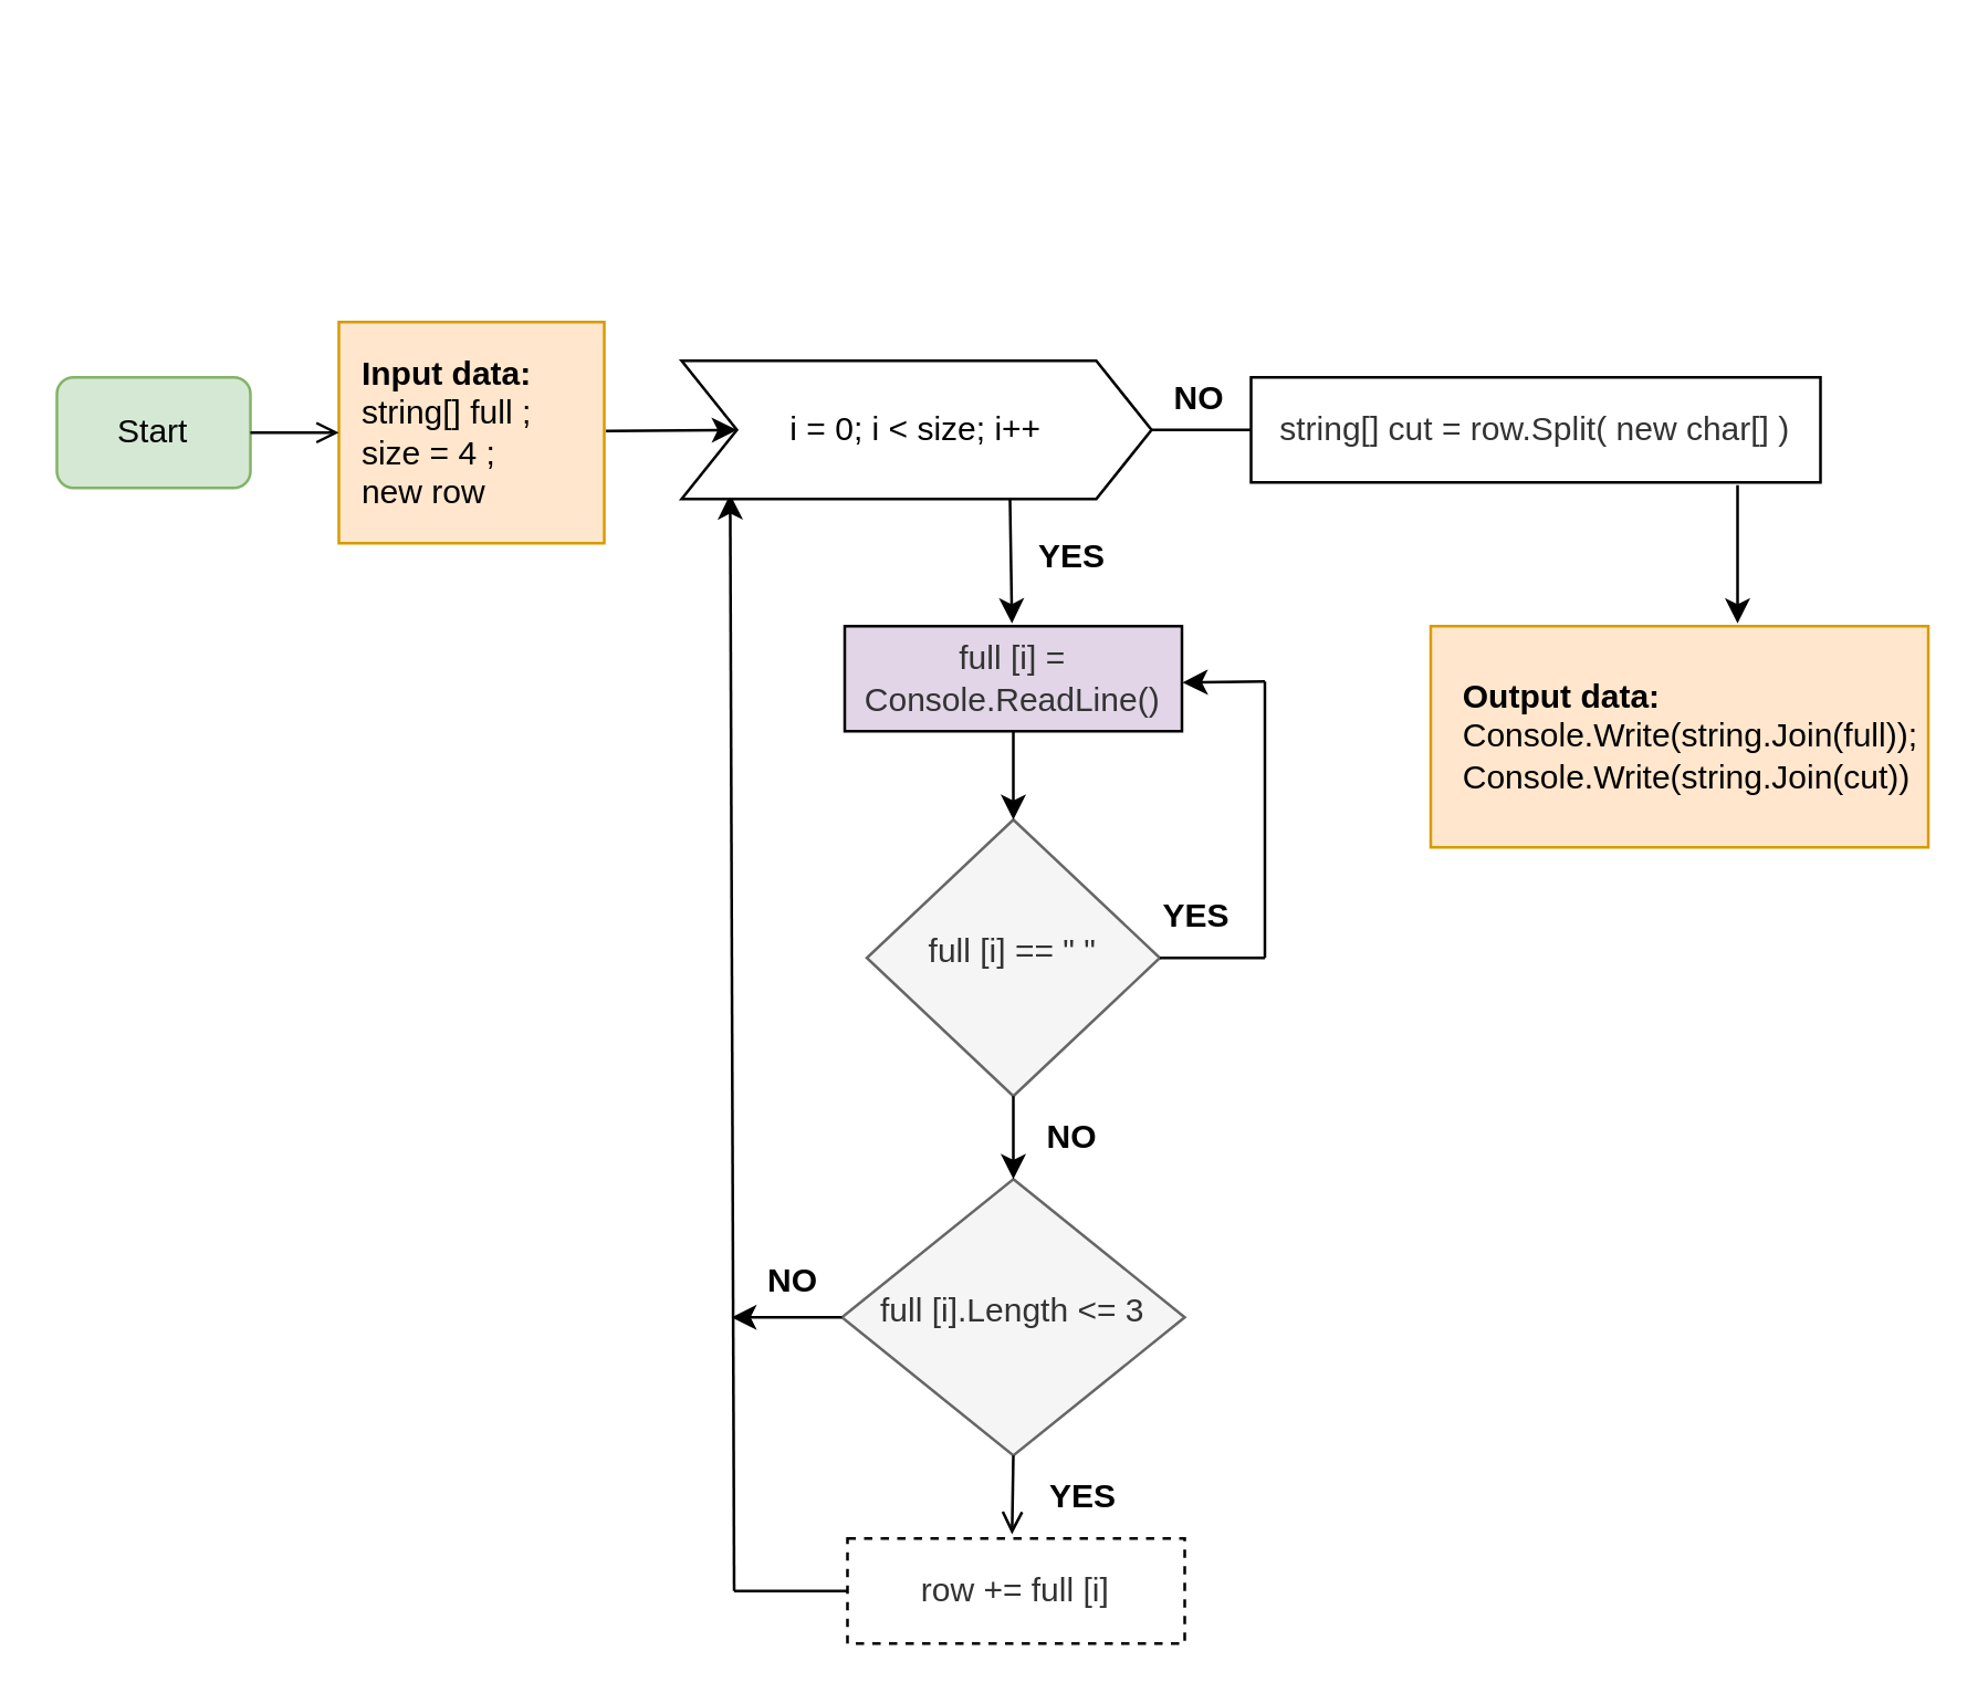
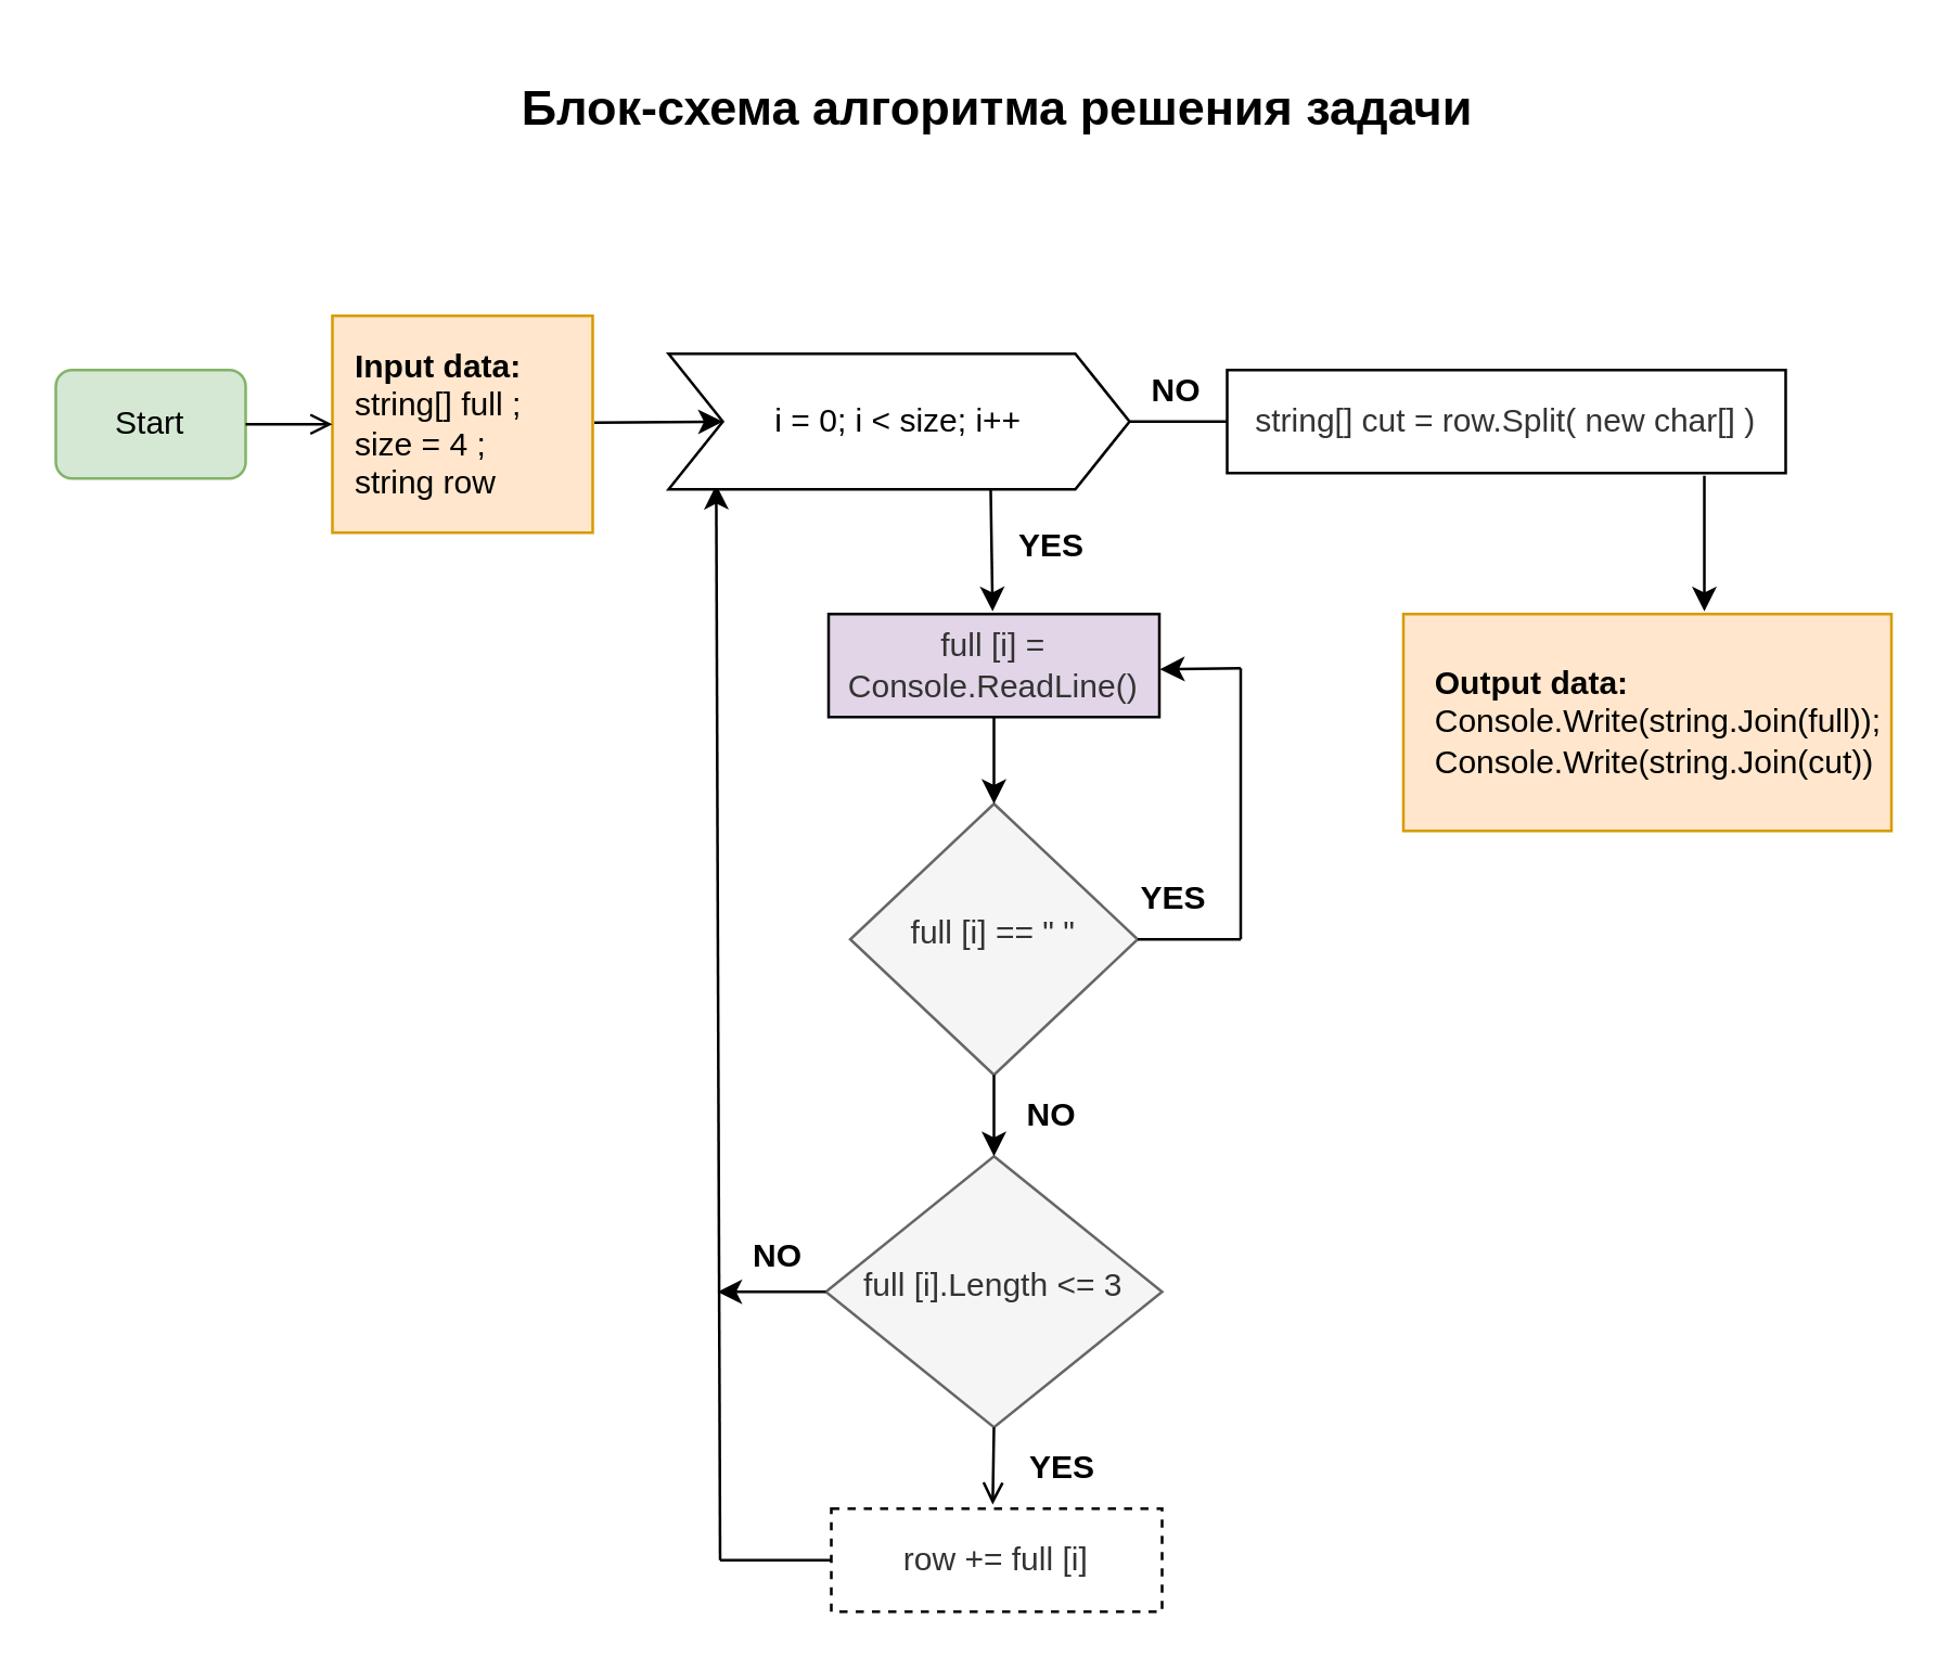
  <mxCell id="0" />
  <mxCell id="1" parent="0" />
  <mxCell id="2" value="" style="endArrow=none;html=1;rounded=0;entryX=0.008;entryY=0.5;entryDx=0;entryDy=0;entryPerimeter=0;" parent="1" target="21" edge="1"><mxGeometry width="50" height="50" relative="1" as="geometry"><mxPoint x="265" y="575" as="sourcePoint" /><mxPoint x="304" y="575" as="targetPoint" /></mxGeometry></mxCell>
  <mxCell id="3" value="Start" style="rounded=1;whiteSpace=wrap;html=1;fontSize=12;glass=0;strokeWidth=1;shadow=0;fillColor=#d5e8d4;strokeColor=#82b366;" parent="1" vertex="1"><mxGeometry x="20" y="136" width="70" height="40" as="geometry" /></mxCell>
- <mxCell id="4" value="&lt;b&gt;&amp;nbsp; Input data:&lt;/b&gt;&lt;br&gt;&amp;nbsp; string[] full ;&lt;br&gt;&amp;nbsp; size = 4 ;&lt;br&gt;&amp;nbsp; new row" style="rounded=0;whiteSpace=wrap;html=1;fillColor=#ffe6cc;strokeColor=#d79b00;align=left;" parent="1" vertex="1"><mxGeometry x="122" y="116" width="96" height="80" as="geometry" /></mxCell>
+ <mxCell id="4" value="&lt;b&gt;&amp;nbsp; Input data:&lt;/b&gt;&lt;br&gt;&amp;nbsp; string[] full ;&lt;br&gt;&amp;nbsp; size = 4 ;&lt;br&gt;&amp;nbsp; string row" style="rounded=0;whiteSpace=wrap;html=1;fillColor=#ffe6cc;strokeColor=#d79b00;align=left;" parent="1" vertex="1"><mxGeometry x="122" y="116" width="96" height="80" as="geometry" /></mxCell>
  <mxCell id="5" value="" style="endArrow=open;html=1;rounded=0;exitX=1;exitY=0.5;exitDx=0;exitDy=0;entryX=0;entryY=0.5;entryDx=0;entryDy=0;" parent="1" source="3" target="4" edge="1"><mxGeometry width="50" height="50" relative="1" as="geometry"><mxPoint x="192" y="125" as="sourcePoint" /><mxPoint x="212" y="115" as="targetPoint" /></mxGeometry></mxCell>
  <mxCell id="6" value="" style="endArrow=classic;html=1;rounded=0;exitX=1.017;exitY=0.493;exitDx=0;exitDy=0;entryX=0;entryY=0.5;entryDx=0;entryDy=0;exitPerimeter=0;" parent="1" target="14" edge="1"><mxGeometry width="50" height="50" relative="1" as="geometry"><mxPoint x="218.632" y="155.44" as="sourcePoint" /><mxPoint x="287" y="155" as="targetPoint" /></mxGeometry></mxCell>
  <mxCell id="7" value="" style="endArrow=classic;html=1;rounded=0;entryX=0.5;entryY=0;entryDx=0;entryDy=0;exitX=0.681;exitY=1.008;exitDx=0;exitDy=0;exitPerimeter=0;" parent="1" edge="1"><mxGeometry width="50" height="50" relative="1" as="geometry"><mxPoint x="364.77" y="178.4" as="sourcePoint" /><mxPoint x="365.5" y="225" as="targetPoint" /></mxGeometry></mxCell>
  <mxCell id="8" value="NO" style="text;html=1;resizable=0;autosize=1;align=center;verticalAlign=middle;points=[];fillColor=none;strokeColor=none;rounded=0;fontStyle=1" parent="1" vertex="1"><mxGeometry x="367" y="396" width="40" height="30" as="geometry" /></mxCell>
  <mxCell id="9" value="YES" style="text;html=1;resizable=0;autosize=1;align=center;verticalAlign=middle;points=[];fillColor=none;strokeColor=none;rounded=0;fontStyle=1" parent="1" vertex="1"><mxGeometry x="407" y="316" width="50" height="30" as="geometry" /></mxCell>
  <mxCell id="10" value="&lt;b&gt;&amp;nbsp; &amp;nbsp;Output data:&lt;/b&gt;&lt;br&gt;&amp;nbsp; &amp;nbsp;Console.Write(string.Join(full));&lt;br&gt;&amp;nbsp; &amp;nbsp;Console.Write(string.Join(cut))" style="rounded=0;whiteSpace=wrap;html=1;fillColor=#ffe6cc;strokeColor=#d79b00;align=left;" parent="1" vertex="1"><mxGeometry x="517" y="226" width="180" height="80" as="geometry" /></mxCell>
  <mxCell id="11" value="&lt;span style=&quot;color: rgb(51, 51, 51);&quot;&gt;full [i] = Console.ReadLine()&lt;/span&gt;" style="rounded=0;whiteSpace=wrap;html=1;fillColor=#e1d5e7;" parent="1" vertex="1"><mxGeometry x="305" y="226" width="122" height="38" as="geometry" /></mxCell>
  <mxCell id="12" value="full [i] == &quot; &quot;" style="rhombus;whiteSpace=wrap;html=1;shadow=0;fontFamily=Helvetica;fontSize=12;align=center;strokeWidth=1;spacing=6;spacingTop=-4;fillColor=#f5f5f5;strokeColor=#666666;fontColor=#333333;" parent="1" vertex="1"><mxGeometry x="313" y="296" width="106" height="100" as="geometry" /></mxCell>
  <mxCell id="13" value="" style="endArrow=classic;html=1;rounded=0;entryX=0.168;entryY=0.986;entryDx=0;entryDy=0;entryPerimeter=0;" parent="1" edge="1"><mxGeometry width="50" height="50" relative="1" as="geometry"><mxPoint x="265" y="575" as="sourcePoint" /><mxPoint x="263.56" y="178.3" as="targetPoint" /></mxGeometry></mxCell>
  <mxCell id="14" value="i = 0; i &amp;lt; size; i++" style="shape=step;perimeter=stepPerimeter;whiteSpace=wrap;html=1;fixedSize=1;" parent="1" vertex="1"><mxGeometry x="246" y="130" width="170" height="50" as="geometry" /></mxCell>
  <mxCell id="15" value="" style="endArrow=classic;html=1;rounded=0;entryX=0.5;entryY=0;entryDx=0;entryDy=0;exitX=0.5;exitY=1;exitDx=0;exitDy=0;" parent="1" source="11" target="12" edge="1"><mxGeometry width="50" height="50" relative="1" as="geometry"><mxPoint x="507" y="316" as="sourcePoint" /><mxPoint x="557" y="266" as="targetPoint" /></mxGeometry></mxCell>
  <mxCell id="16" value="full [i].Length &amp;lt;= 3" style="rhombus;whiteSpace=wrap;html=1;shadow=0;fontFamily=Helvetica;fontSize=12;align=center;strokeWidth=1;spacing=6;spacingTop=-4;fillColor=#f5f5f5;strokeColor=#666666;fontColor=#333333;" parent="1" vertex="1"><mxGeometry x="304" y="426" width="124" height="100" as="geometry" /></mxCell>
  <mxCell id="17" value="" style="endArrow=none;html=1;rounded=0;entryX=1;entryY=0.5;entryDx=0;entryDy=0;" parent="1" target="12" edge="1"><mxGeometry width="50" height="50" relative="1" as="geometry"><mxPoint x="457" y="346" as="sourcePoint" /><mxPoint x="367" y="326" as="targetPoint" /></mxGeometry></mxCell>
  <mxCell id="18" value="" style="endArrow=none;html=1;rounded=0;" parent="1" edge="1"><mxGeometry width="50" height="50" relative="1" as="geometry"><mxPoint x="457" y="346" as="sourcePoint" /><mxPoint x="457" y="246" as="targetPoint" /></mxGeometry></mxCell>
  <mxCell id="19" value="" style="endArrow=classic;html=1;rounded=0;entryX=1.002;entryY=0.536;entryDx=0;entryDy=0;entryPerimeter=0;" parent="1" target="11" edge="1"><mxGeometry width="50" height="50" relative="1" as="geometry"><mxPoint x="457" y="246" as="sourcePoint" /><mxPoint x="367" y="326" as="targetPoint" /></mxGeometry></mxCell>
  <mxCell id="20" value="" style="endArrow=classic;html=1;rounded=0;exitX=0.5;exitY=1;exitDx=0;exitDy=0;entryX=0.5;entryY=0;entryDx=0;entryDy=0;" parent="1" source="12" target="16" edge="1"><mxGeometry width="50" height="50" relative="1" as="geometry"><mxPoint x="397" y="406" as="sourcePoint" /><mxPoint x="447" y="356" as="targetPoint" /></mxGeometry></mxCell>
  <mxCell id="21" value="&lt;span style=&quot;color: rgb(51, 51, 51);&quot;&gt;row += full [i]&lt;/span&gt;" style="rounded=0;whiteSpace=wrap;html=1;dashed=1;" parent="1" vertex="1"><mxGeometry x="306" y="556" width="122" height="38" as="geometry" /></mxCell>
  <mxCell id="22" value="" style="endArrow=open;html=1;rounded=0;exitX=0.5;exitY=1;exitDx=0;exitDy=0;entryX=0.488;entryY=-0.04;entryDx=0;entryDy=0;entryPerimeter=0;" parent="1" source="16" target="21" edge="1"><mxGeometry width="50" height="50" relative="1" as="geometry"><mxPoint x="397" y="536" as="sourcePoint" /><mxPoint x="447" y="486" as="targetPoint" /></mxGeometry></mxCell>
  <mxCell id="23" value="YES" style="text;html=1;resizable=0;autosize=1;align=center;verticalAlign=middle;points=[];fillColor=none;strokeColor=none;rounded=0;fontStyle=1" parent="1" vertex="1"><mxGeometry x="366" y="526" width="50" height="30" as="geometry" /></mxCell>
  <mxCell id="24" value="" style="endArrow=none;html=1;rounded=0;exitX=1;exitY=0.5;exitDx=0;exitDy=0;" parent="1" source="14" edge="1"><mxGeometry width="50" height="50" relative="1" as="geometry"><mxPoint x="654" y="336" as="sourcePoint" /><mxPoint x="464" y="155" as="targetPoint" /></mxGeometry></mxCell>
  <mxCell id="25" value="&lt;span style=&quot;color: rgb(51, 51, 51);&quot;&gt;string[] cut = row.Split( new char[] )&lt;/span&gt;" style="rounded=0;whiteSpace=wrap;html=1;" parent="1" vertex="1"><mxGeometry x="452" y="136" width="206" height="38" as="geometry" /></mxCell>
  <mxCell id="26" value="YES" style="text;html=1;resizable=0;autosize=1;align=center;verticalAlign=middle;points=[];fillColor=none;strokeColor=none;rounded=0;fontStyle=1" parent="1" vertex="1"><mxGeometry x="362" y="186" width="50" height="30" as="geometry" /></mxCell>
  <mxCell id="27" value="NO" style="text;html=1;resizable=0;autosize=1;align=center;verticalAlign=middle;points=[];fillColor=none;strokeColor=none;rounded=0;fontStyle=1" parent="1" vertex="1"><mxGeometry x="413" y="129" width="40" height="30" as="geometry" /></mxCell>
  <mxCell id="28" value="" style="endArrow=classic;html=1;rounded=0;exitX=0;exitY=0.5;exitDx=0;exitDy=0;" parent="1" source="16" edge="1"><mxGeometry width="50" height="50" relative="1" as="geometry"><mxPoint x="184" y="486" as="sourcePoint" /><mxPoint x="264" y="476" as="targetPoint" /></mxGeometry></mxCell>
  <mxCell id="29" value="NO" style="text;html=1;resizable=0;autosize=1;align=center;verticalAlign=middle;points=[];fillColor=none;strokeColor=none;rounded=0;fontStyle=1" parent="1" vertex="1"><mxGeometry x="266" y="448" width="40" height="30" as="geometry" /></mxCell>
  <mxCell id="30" value="" style="endArrow=classic;html=1;rounded=0;entryX=0.5;entryY=0;entryDx=0;entryDy=0;" parent="1" edge="1"><mxGeometry width="50" height="50" relative="1" as="geometry"><mxPoint x="628" y="175" as="sourcePoint" /><mxPoint x="628" y="225" as="targetPoint" /></mxGeometry></mxCell>
+ <mxCell id="31" value="&lt;font style=&quot;font-size: 18px;&quot;&gt;&lt;b&gt;Блок-схема алгоритма решения задачи&lt;/b&gt;&lt;/font&gt;" style="text;html=1;align=center;verticalAlign=middle;resizable=0;points=[];autosize=1;strokeColor=none;fillColor=none;" parent="1" vertex="1"><mxGeometry x="182" y="20" width="370" height="40" as="geometry" /></mxCell>
